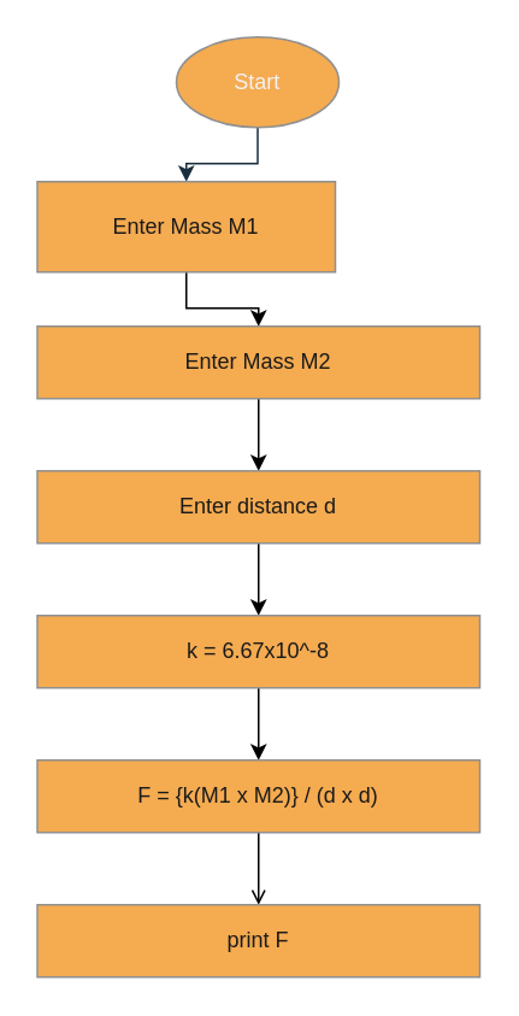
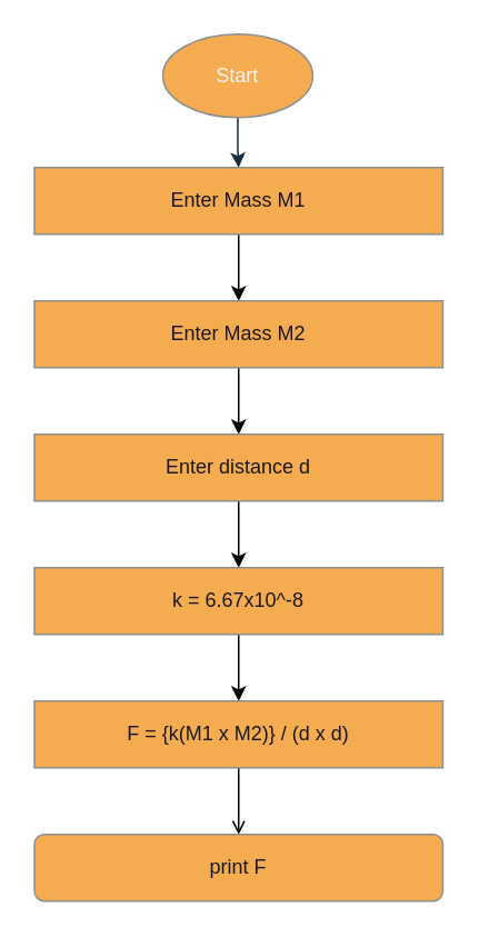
  <mxCell id="0" />
  <mxCell id="1" parent="0" />
  <mxCell id="2" style="edgeStyle=orthogonalEdgeStyle;rounded=0;orthogonalLoop=1;jettySize=auto;html=1;labelBackgroundColor=none;strokeColor=#182E3E;fontColor=default;" edge="1" parent="1" source="3" target="5"><mxGeometry relative="1" as="geometry" /></mxCell>
  <mxCell id="3" value="&lt;font style=&quot;color: rgb(242, 242, 242);&quot;&gt;Start&lt;/font&gt;" style="ellipse;whiteSpace=wrap;html=1;labelBackgroundColor=none;fillColor=#F5AB50;strokeColor=#909090;fontColor=#1A1A1A;" vertex="1" parent="1"><mxGeometry x="97" y="20" width="90" height="50" as="geometry" /></mxCell>
  <mxCell id="4" value="" style="edgeStyle=orthogonalEdgeStyle;rounded=0;orthogonalLoop=1;jettySize=auto;html=1;" edge="1" parent="1" source="5" target="7"><mxGeometry relative="1" as="geometry" /></mxCell>
- <mxCell id="5" value="Enter Mass M1" style="rounded=0;whiteSpace=wrap;html=1;labelBackgroundColor=none;fillColor=#F5AB50;strokeColor=#909090;fontColor=#1A1A1A;" vertex="1" parent="1"><mxGeometry x="20" y="100" width="165" height="50" as="geometry" /></mxCell>
+ <mxCell id="5" value="Enter Mass M1" style="rounded=0;whiteSpace=wrap;html=1;labelBackgroundColor=none;fillColor=#F5AB50;strokeColor=#909090;fontColor=#1A1A1A;" vertex="1" parent="1"><mxGeometry x="20" y="100" width="245" height="40" as="geometry" /></mxCell>
  <mxCell id="6" value="" style="edgeStyle=orthogonalEdgeStyle;rounded=0;orthogonalLoop=1;jettySize=auto;html=1;" edge="1" parent="1" source="7" target="9"><mxGeometry relative="1" as="geometry" /></mxCell>
  <mxCell id="7" value="Enter Mass M2" style="rounded=0;whiteSpace=wrap;html=1;labelBackgroundColor=none;fillColor=#F5AB50;strokeColor=#909090;fontColor=#1A1A1A;" vertex="1" parent="1"><mxGeometry x="20" y="180" width="245" height="40" as="geometry" /></mxCell>
  <mxCell id="8" value="" style="edgeStyle=orthogonalEdgeStyle;rounded=0;orthogonalLoop=1;jettySize=auto;html=1;" edge="1" parent="1" source="9" target="11"><mxGeometry relative="1" as="geometry" /></mxCell>
  <mxCell id="9" value="Enter distance d" style="rounded=0;whiteSpace=wrap;html=1;labelBackgroundColor=none;fillColor=#F5AB50;strokeColor=#909090;fontColor=#1A1A1A;" vertex="1" parent="1"><mxGeometry x="20" y="260" width="245" height="40" as="geometry" /></mxCell>
  <mxCell id="10" value="" style="edgeStyle=orthogonalEdgeStyle;rounded=0;orthogonalLoop=1;jettySize=auto;html=1;" edge="1" parent="1" source="11" target="13"><mxGeometry relative="1" as="geometry" /></mxCell>
  <mxCell id="11" value="k = 6.67x10^-8" style="rounded=0;whiteSpace=wrap;html=1;labelBackgroundColor=none;fillColor=#F5AB50;strokeColor=#909090;fontColor=#1A1A1A;" vertex="1" parent="1"><mxGeometry x="20" y="340" width="245" height="40" as="geometry" /></mxCell>
  <mxCell id="12" value="" style="edgeStyle=orthogonalEdgeStyle;rounded=0;orthogonalLoop=1;jettySize=auto;html=1;endArrow=open;" edge="1" parent="1" source="13" target="14"><mxGeometry relative="1" as="geometry" /></mxCell>
  <mxCell id="13" value="F = {k(M1 x M2)} / (d x d)" style="rounded=0;whiteSpace=wrap;html=1;labelBackgroundColor=none;fillColor=#F5AB50;strokeColor=#909090;fontColor=#1A1A1A;" vertex="1" parent="1"><mxGeometry x="20" y="420" width="245" height="40" as="geometry" /></mxCell>
- <mxCell id="14" value="print F" style="rounded=0;whiteSpace=wrap;html=1;labelBackgroundColor=none;fillColor=#F5AB50;strokeColor=#909090;fontColor=#1A1A1A;" vertex="1" parent="1"><mxGeometry x="20" y="500" width="245" height="40" as="geometry" /></mxCell>
+ <mxCell id="14" value="print F" style="whiteSpace=wrap;html=1;labelBackgroundColor=none;fillColor=#F5AB50;strokeColor=#909090;fontColor=#1A1A1A;rounded=1;" vertex="1" parent="1"><mxGeometry x="20" y="500" width="245" height="40" as="geometry" /></mxCell>
